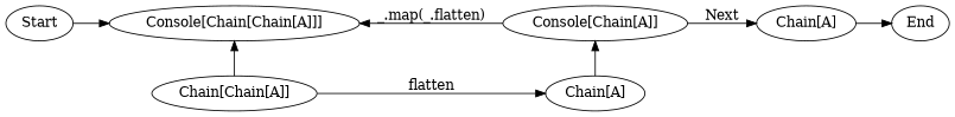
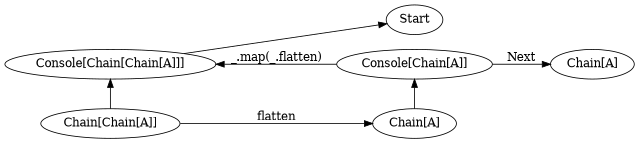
  digraph {
    rankdir=LR
    n1 [label="Console[Chain[Chain[A]]]"]
    n2 [label="Chain[Chain[A]]"]
    n3 [label="Chain[A]"]
    n4 [label="Console[Chain[A]]"]
    n5 [label="Chain[A]"]
    Start
-   End
    subgraph sub_1 {
      rank=same
      n1
      n2
    }
    subgraph sub_2 {
      rank=same
      n3
      n4
    }
    n1 -> n2 [dir=back]
    n2 -> n3 [label=flatten]
    n4 -> n1 [label="_.map(_.flatten)"]
    n4 -> n3 [dir=back]
    n4 -> n5 [label=Next]
-   n5 -> End
-   Start -> n1
+   n1 -> Start
  }
